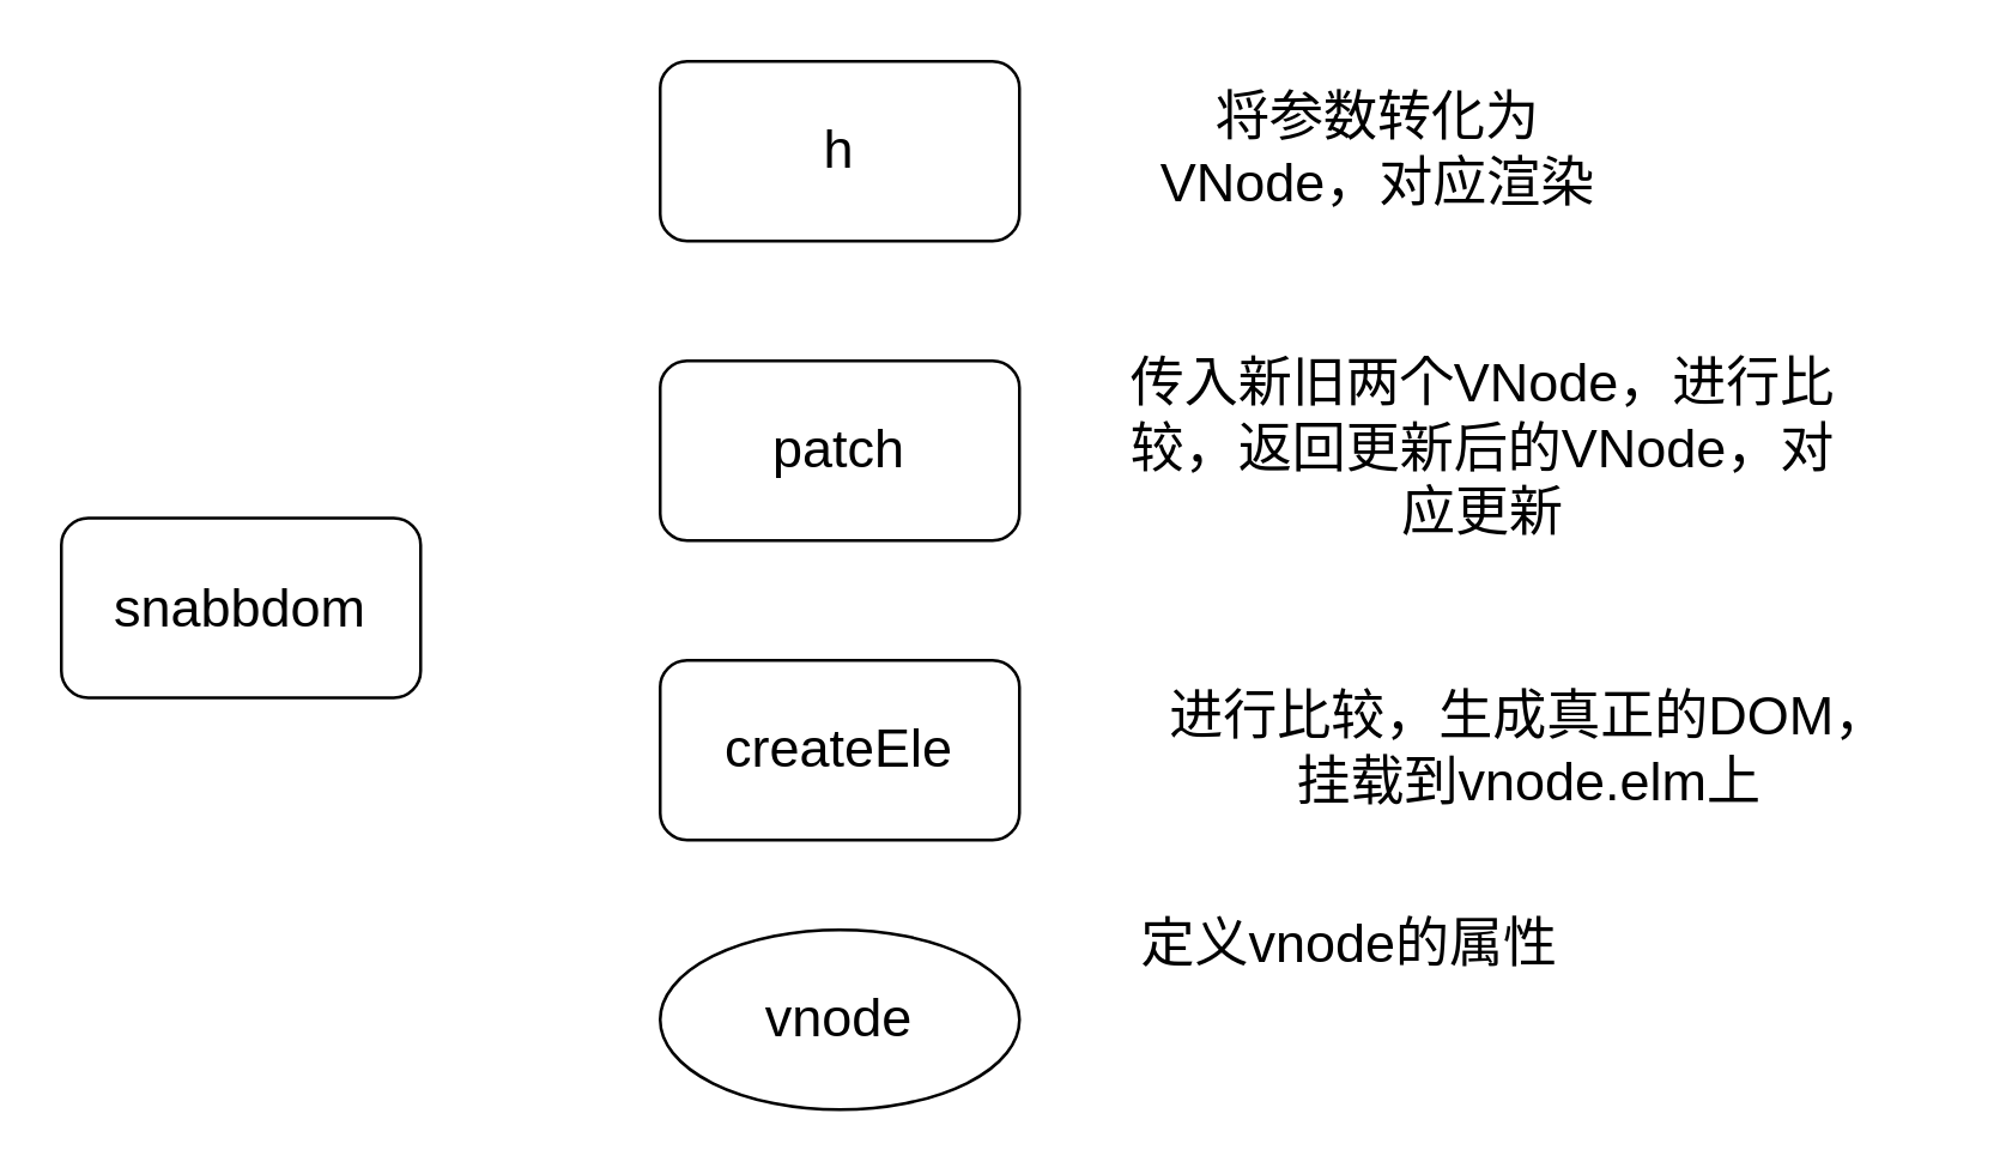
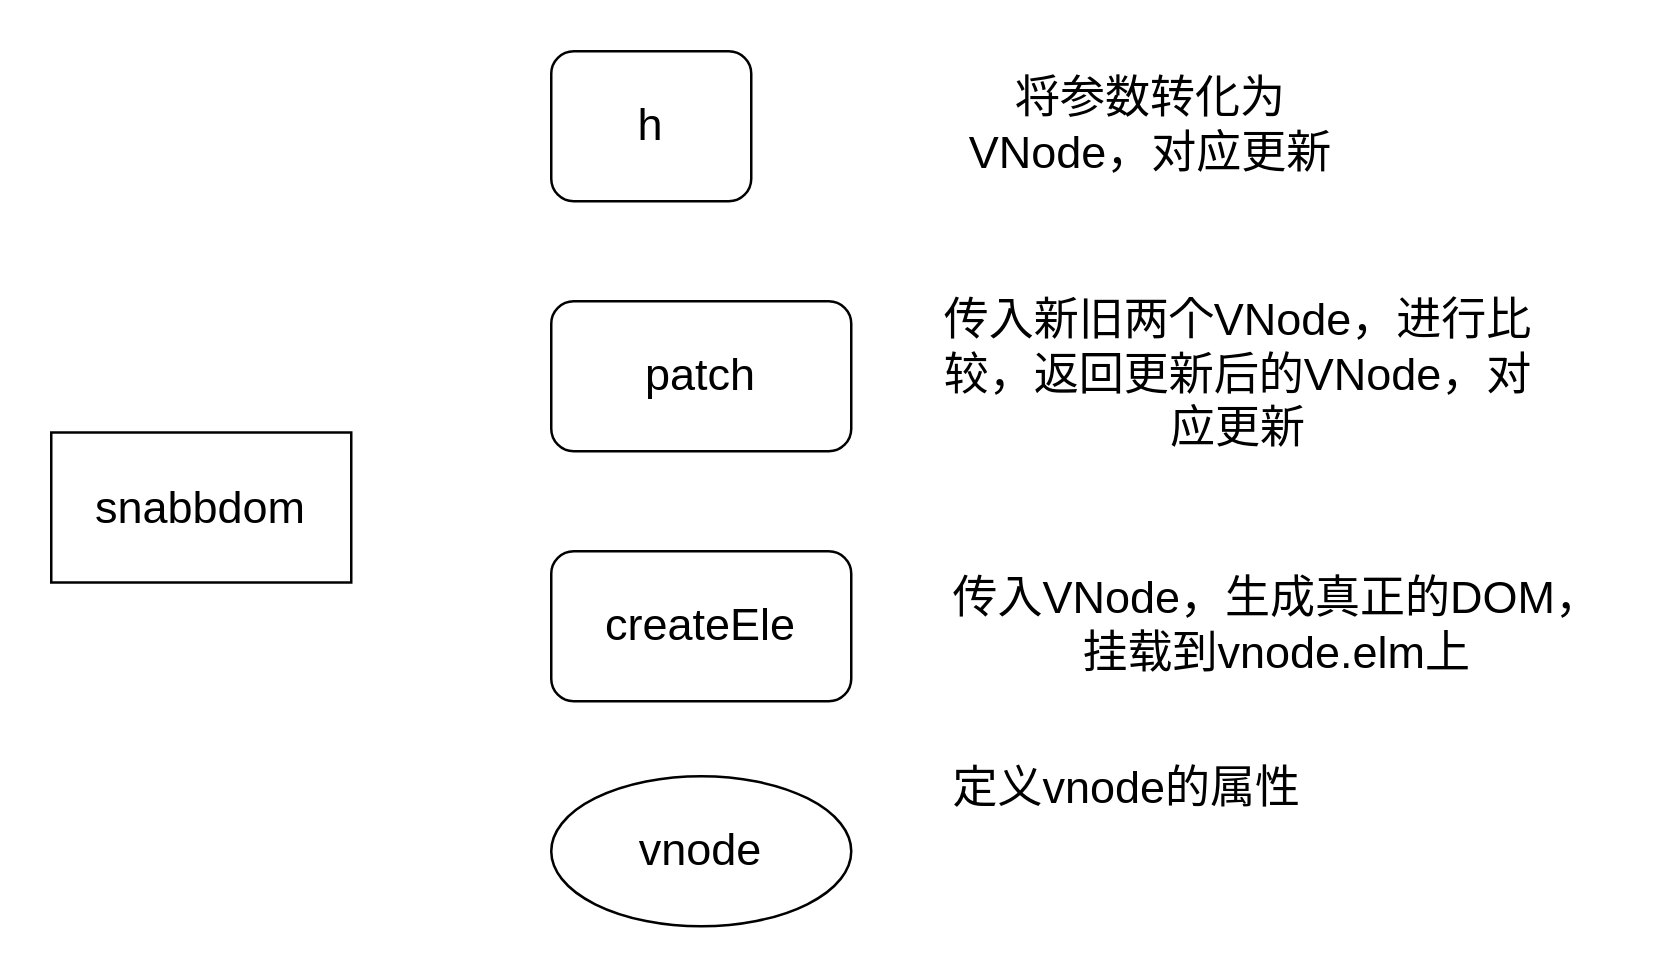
  <mxCell id="0" />
  <mxCell id="1" parent="0" />
- <mxCell id="2" value="&lt;font style=&quot;font-size: 18px;&quot;&gt;snabbdom&lt;/font&gt;" style="rounded=1;whiteSpace=wrap;html=1;" vertex="1" parent="1"><mxGeometry x="20" y="172.5" width="120" height="60" as="geometry" /></mxCell>
- <mxCell id="3" value="&lt;font style=&quot;font-size: 18px;&quot;&gt;h&lt;/font&gt;" style="rounded=1;whiteSpace=wrap;html=1;" vertex="1" parent="1"><mxGeometry x="220" y="20" width="120" height="60" as="geometry" /></mxCell>
- <mxCell id="4" value="将参数转化为VNode，对应渲染" style="text;html=1;strokeColor=none;fillColor=none;align=center;verticalAlign=middle;whiteSpace=wrap;rounded=0;fontSize=18;" vertex="1" parent="1"><mxGeometry x="370" y="27.5" width="180" height="45" as="geometry" /></mxCell>
+ <mxCell id="2" value="&lt;font style=&quot;font-size: 18px;&quot;&gt;snabbdom&lt;/font&gt;" style="whiteSpace=wrap;html=1;rounded=0;" vertex="1" parent="1"><mxGeometry x="20" y="172.5" width="120" height="60" as="geometry" /></mxCell>
+ <mxCell id="3" value="&lt;font style=&quot;font-size: 18px;&quot;&gt;h&lt;/font&gt;" style="rounded=1;whiteSpace=wrap;html=1;" vertex="1" parent="1"><mxGeometry x="220" y="20" width="80" height="60" as="geometry" /></mxCell>
+ <mxCell id="4" value="将参数转化为VNode，对应更新" style="text;html=1;strokeColor=none;fillColor=none;align=center;verticalAlign=middle;whiteSpace=wrap;rounded=0;fontSize=18;" vertex="1" parent="1"><mxGeometry x="370" y="27.5" width="180" height="45" as="geometry" /></mxCell>
  <mxCell id="5" value="patch" style="rounded=1;whiteSpace=wrap;html=1;fontSize=18;" vertex="1" parent="1"><mxGeometry x="220" y="120" width="120" height="60" as="geometry" /></mxCell>
  <mxCell id="6" value="传入新旧两个VNode，进行比较，返回更新后的VNode，对应更新" style="text;html=1;strokeColor=none;fillColor=none;align=center;verticalAlign=middle;whiteSpace=wrap;rounded=0;fontSize=18;" vertex="1" parent="1"><mxGeometry x="370" y="127.5" width="250" height="45" as="geometry" /></mxCell>
  <mxCell id="7" value="createEle" style="rounded=1;whiteSpace=wrap;html=1;fontSize=18;" vertex="1" parent="1"><mxGeometry x="220" y="220" width="120" height="60" as="geometry" /></mxCell>
- <mxCell id="8" value="进行比较，生成真正的DOM，&lt;br&gt;挂载到vnode.elm上" style="text;html=1;align=center;verticalAlign=middle;resizable=0;points=[];autosize=1;strokeColor=none;fillColor=none;fontSize=18;" vertex="1" parent="1"><mxGeometry x="370" y="220" width="280" height="60" as="geometry" /></mxCell>
+ <mxCell id="8" value="传入VNode，生成真正的DOM，&lt;br&gt;挂载到vnode.elm上" style="text;html=1;align=center;verticalAlign=middle;resizable=0;points=[];autosize=1;strokeColor=none;fillColor=none;fontSize=18;" vertex="1" parent="1"><mxGeometry x="370" y="220" width="280" height="60" as="geometry" /></mxCell>
  <mxCell id="9" value="vnode" style="ellipse;whiteSpace=wrap;html=1;fontSize=18;" vertex="1" parent="1"><mxGeometry x="220" y="310" width="120" height="60" as="geometry" /></mxCell>
  <mxCell id="10" value="定义vnode的属性" style="text;html=1;align=center;verticalAlign=middle;resizable=0;points=[];autosize=1;strokeColor=none;fillColor=none;fontSize=18;" vertex="1" parent="1"><mxGeometry x="370" y="295" width="160" height="40" as="geometry" /></mxCell>
